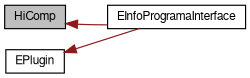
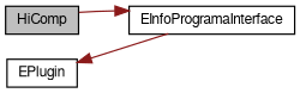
  digraph {
    rankdir=LR
    node [color=black fontname=FreeSans fontsize=10 shape=record]
    edge [color=firebrick4 dir=back fontname=FreeSans fontsize=10 labelfontname=FreeSans labelfontsize=10 style=solid]
    n1 [fillcolor=grey75 fontcolor=black height=0.2 label=HiComp style=filled width=0.4]
    n2 [height=0.2 label=EInfoProgramaInterface width=0.4]
    n3 [height=0.2 label=EPlugin width=0.4]
-   n1 -> n2
+   n2 -> n1
    n3 -> n2
  }
